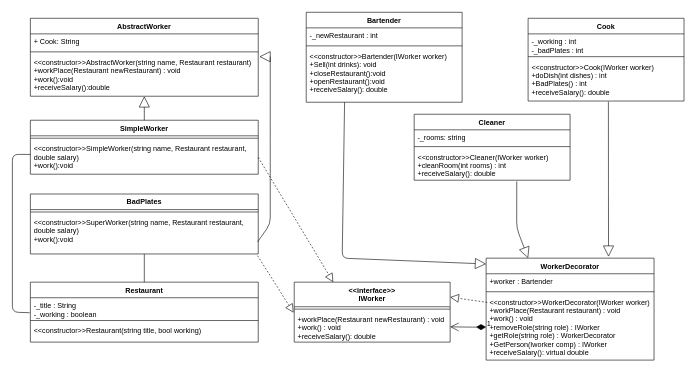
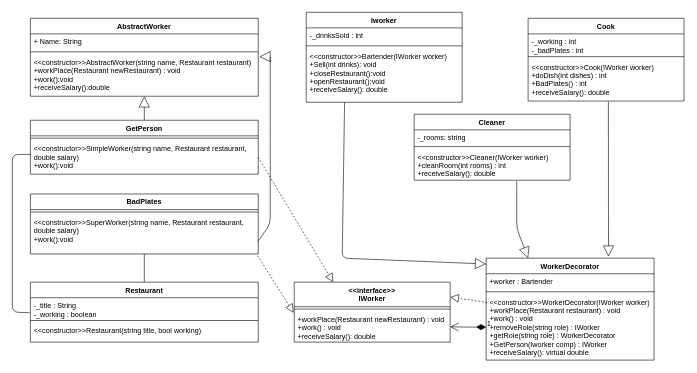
  <mxCell id="0" />
  <mxCell id="1" parent="0" />
  <mxCell id="2" value="AbstractWorker" style="swimlane;fontStyle=1;align=center;verticalAlign=top;childLayout=stackLayout;horizontal=1;startSize=26;horizontalStack=0;resizeParent=1;resizeParentMax=0;resizeLast=0;collapsible=1;marginBottom=0;" parent="1" vertex="1"><mxGeometry x="50" y="30" width="380" height="130" as="geometry" /></mxCell>
- <mxCell id="3" value="+ Cook: String" style="text;strokeColor=none;fillColor=none;align=left;verticalAlign=top;spacingLeft=4;spacingRight=4;overflow=hidden;rotatable=0;points=[[0,0.5],[1,0.5]];portConstraint=eastwest;" parent="2" vertex="1"><mxGeometry y="26" width="380" height="26" as="geometry" /></mxCell>
+ <mxCell id="3" value="+ Name: String" style="text;strokeColor=none;fillColor=none;align=left;verticalAlign=top;spacingLeft=4;spacingRight=4;overflow=hidden;rotatable=0;points=[[0,0.5],[1,0.5]];portConstraint=eastwest;" parent="2" vertex="1"><mxGeometry y="26" width="380" height="26" as="geometry" /></mxCell>
  <mxCell id="4" value="" style="line;strokeWidth=1;fillColor=none;align=left;verticalAlign=middle;spacingTop=-1;spacingLeft=3;spacingRight=3;rotatable=0;labelPosition=right;points=[];portConstraint=eastwest;" parent="2" vertex="1"><mxGeometry y="52" width="380" height="8" as="geometry" /></mxCell>
  <mxCell id="5" value="&lt;&lt;constructor&gt;&gt;AbstractWorker(string name, Restaurant restaurant)&#10;+workPlace(Restaurant newRestaurant) : void&#10;+work():void&#10;+receiveSalary():double" style="text;strokeColor=none;fillColor=none;align=left;verticalAlign=top;spacingLeft=4;spacingRight=4;overflow=hidden;rotatable=0;points=[[0,0.5],[1,0.5]];portConstraint=eastwest;" parent="2" vertex="1"><mxGeometry y="60" width="380" height="70" as="geometry" /></mxCell>
- <mxCell id="6" value="SimpleWorker" style="swimlane;fontStyle=1;align=center;verticalAlign=top;childLayout=stackLayout;horizontal=1;startSize=26;horizontalStack=0;resizeParent=1;resizeParentMax=0;resizeLast=0;collapsible=1;marginBottom=0;" parent="1" vertex="1"><mxGeometry x="50" y="200" width="380" height="90" as="geometry" /></mxCell>
+ <mxCell id="6" value="GetPerson" style="swimlane;fontStyle=1;align=center;verticalAlign=top;childLayout=stackLayout;horizontal=1;startSize=26;horizontalStack=0;resizeParent=1;resizeParentMax=0;resizeLast=0;collapsible=1;marginBottom=0;" parent="1" vertex="1"><mxGeometry x="50" y="200" width="380" height="90" as="geometry" /></mxCell>
  <mxCell id="7" value="" style="line;strokeWidth=1;fillColor=none;align=left;verticalAlign=middle;spacingTop=-1;spacingLeft=3;spacingRight=3;rotatable=0;labelPosition=right;points=[];portConstraint=eastwest;" parent="6" vertex="1"><mxGeometry y="26" width="380" height="8" as="geometry" /></mxCell>
  <mxCell id="8" value="&lt;&lt;constructor&gt;&gt;SimpleWorker(string name, Restaurant restaurant,&#10;double salary)&#10;+work():void" style="text;strokeColor=none;fillColor=none;align=left;verticalAlign=top;spacingLeft=4;spacingRight=4;overflow=hidden;rotatable=0;points=[[0,0.5],[1,0.5]];portConstraint=eastwest;" parent="6" vertex="1"><mxGeometry y="34" width="380" height="56" as="geometry" /></mxCell>
  <mxCell id="9" value="BadPlates" style="swimlane;fontStyle=1;align=center;verticalAlign=top;childLayout=stackLayout;horizontal=1;startSize=26;horizontalStack=0;resizeParent=1;resizeParentMax=0;resizeLast=0;collapsible=1;marginBottom=0;" parent="1" vertex="1"><mxGeometry x="50" y="323" width="380" height="100" as="geometry" /></mxCell>
  <mxCell id="10" value="" style="line;strokeWidth=1;fillColor=none;align=left;verticalAlign=middle;spacingTop=-1;spacingLeft=3;spacingRight=3;rotatable=0;labelPosition=right;points=[];portConstraint=eastwest;" parent="9" vertex="1"><mxGeometry y="26" width="380" height="8" as="geometry" /></mxCell>
  <mxCell id="11" value="&lt;&lt;constructor&gt;&gt;SuperWorker(string name, Restaurant restaurant,&#10;double salary)&#10;+work():void" style="text;strokeColor=none;fillColor=none;align=left;verticalAlign=top;spacingLeft=4;spacingRight=4;overflow=hidden;rotatable=0;points=[[0,0.5],[1,0.5]];portConstraint=eastwest;" parent="9" vertex="1"><mxGeometry y="34" width="380" height="66" as="geometry" /></mxCell>
  <mxCell id="12" value="Restaurant" style="swimlane;fontStyle=1;align=center;verticalAlign=top;childLayout=stackLayout;horizontal=1;startSize=26;horizontalStack=0;resizeParent=1;resizeParentMax=0;resizeLast=0;collapsible=1;marginBottom=0;" parent="1" vertex="1"><mxGeometry x="50" y="470" width="380" height="100" as="geometry" /></mxCell>
  <mxCell id="13" value="-_title : String&#10;-_working : boolean" style="text;strokeColor=none;fillColor=none;align=left;verticalAlign=top;spacingLeft=4;spacingRight=4;overflow=hidden;rotatable=0;points=[[0,0.5],[1,0.5]];portConstraint=eastwest;" parent="12" vertex="1"><mxGeometry y="26" width="380" height="34" as="geometry" /></mxCell>
  <mxCell id="14" value="" style="line;strokeWidth=1;fillColor=none;align=left;verticalAlign=middle;spacingTop=-1;spacingLeft=3;spacingRight=3;rotatable=0;labelPosition=right;points=[];portConstraint=eastwest;" parent="12" vertex="1"><mxGeometry y="60" width="380" height="8" as="geometry" /></mxCell>
  <mxCell id="15" value="&lt;&lt;constructor&gt;&gt;Restaurant(string title, bool working)" style="text;strokeColor=none;fillColor=none;align=left;verticalAlign=top;spacingLeft=4;spacingRight=4;overflow=hidden;rotatable=0;points=[[0,0.5],[1,0.5]];portConstraint=eastwest;" parent="12" vertex="1"><mxGeometry y="68" width="380" height="32" as="geometry" /></mxCell>
  <mxCell id="16" value="" style="endArrow=block;endSize=16;endFill=0;html=1;exitX=0.5;exitY=0;exitDx=0;exitDy=0;" parent="1" source="6" target="5" edge="1"><mxGeometry width="160" relative="1" as="geometry"><mxPoint x="180" y="590" as="sourcePoint" /><mxPoint x="20" y="590" as="targetPoint" /></mxGeometry></mxCell>
- <mxCell id="17" value="Bartender" style="swimlane;fontStyle=1;align=center;verticalAlign=top;childLayout=stackLayout;horizontal=1;startSize=26;horizontalStack=0;resizeParent=1;resizeParentMax=0;resizeLast=0;collapsible=1;marginBottom=0;" parent="1" vertex="1"><mxGeometry x="510" y="20" width="260" height="150" as="geometry" /></mxCell>
- <mxCell id="18" value="-_newRestaurant : int" style="text;strokeColor=none;fillColor=none;align=left;verticalAlign=top;spacingLeft=4;spacingRight=4;overflow=hidden;rotatable=0;points=[[0,0.5],[1,0.5]];portConstraint=eastwest;" parent="17" vertex="1"><mxGeometry y="26" width="260" height="26" as="geometry" /></mxCell>
+ <mxCell id="17" value="Iworker" style="swimlane;fontStyle=1;align=center;verticalAlign=top;childLayout=stackLayout;horizontal=1;startSize=26;horizontalStack=0;resizeParent=1;resizeParentMax=0;resizeLast=0;collapsible=1;marginBottom=0;" parent="1" vertex="1"><mxGeometry x="510" y="20" width="260" height="150" as="geometry" /></mxCell>
+ <mxCell id="18" value="-_drinksSold : int" style="text;strokeColor=none;fillColor=none;align=left;verticalAlign=top;spacingLeft=4;spacingRight=4;overflow=hidden;rotatable=0;points=[[0,0.5],[1,0.5]];portConstraint=eastwest;" parent="17" vertex="1"><mxGeometry y="26" width="260" height="26" as="geometry" /></mxCell>
  <mxCell id="19" value="" style="line;strokeWidth=1;fillColor=none;align=left;verticalAlign=middle;spacingTop=-1;spacingLeft=3;spacingRight=3;rotatable=0;labelPosition=right;points=[];portConstraint=eastwest;" parent="17" vertex="1"><mxGeometry y="52" width="260" height="8" as="geometry" /></mxCell>
  <mxCell id="20" value="&lt;&lt;constructor&gt;&gt;Bartender(IWorker worker)&#10;+Sell(int drinks): void&#10;+closeRestaurant():void&#10;+openRestaurant():void&#10;+receiveSalary(): double" style="text;strokeColor=none;fillColor=none;align=left;verticalAlign=top;spacingLeft=4;spacingRight=4;overflow=hidden;rotatable=0;points=[[0,0.5],[1,0.5]];portConstraint=eastwest;" parent="17" vertex="1"><mxGeometry y="60" width="260" height="90" as="geometry" /></mxCell>
  <mxCell id="21" value="Cook" style="swimlane;fontStyle=1;align=center;verticalAlign=top;childLayout=stackLayout;horizontal=1;startSize=26;horizontalStack=0;resizeParent=1;resizeParentMax=0;resizeLast=0;collapsible=1;marginBottom=0;" parent="1" vertex="1"><mxGeometry x="880" y="30" width="260" height="138" as="geometry" /></mxCell>
  <mxCell id="22" value="-_working : int&#10;-_badPlates : int" style="text;strokeColor=none;fillColor=none;align=left;verticalAlign=top;spacingLeft=4;spacingRight=4;overflow=hidden;rotatable=0;points=[[0,0.5],[1,0.5]];portConstraint=eastwest;" parent="21" vertex="1"><mxGeometry y="26" width="260" height="34" as="geometry" /></mxCell>
  <mxCell id="23" value="" style="line;strokeWidth=1;fillColor=none;align=left;verticalAlign=middle;spacingTop=-1;spacingLeft=3;spacingRight=3;rotatable=0;labelPosition=right;points=[];portConstraint=eastwest;" parent="21" vertex="1"><mxGeometry y="60" width="260" height="8" as="geometry" /></mxCell>
  <mxCell id="24" value="&lt;&lt;constructor&gt;&gt;Cook(IWorker worker)&#10;+doDish(int dishes) : int&#10;+BadPlates() : int&#10;+receiveSalary(): double" style="text;strokeColor=none;fillColor=none;align=left;verticalAlign=top;spacingLeft=4;spacingRight=4;overflow=hidden;rotatable=0;points=[[0,0.5],[1,0.5]];portConstraint=eastwest;" parent="21" vertex="1"><mxGeometry y="68" width="260" height="70" as="geometry" /></mxCell>
  <mxCell id="25" value="Cleaner" style="swimlane;fontStyle=1;align=center;verticalAlign=top;childLayout=stackLayout;horizontal=1;startSize=26;horizontalStack=0;resizeParent=1;resizeParentMax=0;resizeLast=0;collapsible=1;marginBottom=0;" parent="1" vertex="1"><mxGeometry x="690" y="190" width="260" height="110" as="geometry" /></mxCell>
  <mxCell id="26" value="-_rooms: string" style="text;strokeColor=none;fillColor=none;align=left;verticalAlign=top;spacingLeft=4;spacingRight=4;overflow=hidden;rotatable=0;points=[[0,0.5],[1,0.5]];portConstraint=eastwest;" parent="25" vertex="1"><mxGeometry y="26" width="260" height="24" as="geometry" /></mxCell>
  <mxCell id="27" value="" style="line;strokeWidth=1;fillColor=none;align=left;verticalAlign=middle;spacingTop=-1;spacingLeft=3;spacingRight=3;rotatable=0;labelPosition=right;points=[];portConstraint=eastwest;" parent="25" vertex="1"><mxGeometry y="50" width="260" height="8" as="geometry" /></mxCell>
  <mxCell id="28" value="&lt;&lt;constructor&gt;&gt;Cleaner(IWorker worker)&#10;+cleanRoom(int rooms) : int&#10;+receiveSalary(): double" style="text;strokeColor=none;fillColor=none;align=left;verticalAlign=top;spacingLeft=4;spacingRight=4;overflow=hidden;rotatable=0;points=[[0,0.5],[1,0.5]];portConstraint=eastwest;" parent="25" vertex="1"><mxGeometry y="58" width="260" height="52" as="geometry" /></mxCell>
  <mxCell id="29" value="WorkerDecorator" style="swimlane;fontStyle=1;align=center;verticalAlign=top;childLayout=stackLayout;horizontal=1;startSize=26;horizontalStack=0;resizeParent=1;resizeParentMax=0;resizeLast=0;collapsible=1;marginBottom=0;" parent="1" vertex="1"><mxGeometry x="810" y="430" width="280" height="170" as="geometry" /></mxCell>
  <mxCell id="30" value="+worker : Bartender" style="text;strokeColor=none;fillColor=none;align=left;verticalAlign=top;spacingLeft=4;spacingRight=4;overflow=hidden;rotatable=0;points=[[0,0.5],[1,0.5]];portConstraint=eastwest;" parent="29" vertex="1"><mxGeometry y="26" width="280" height="26" as="geometry" /></mxCell>
  <mxCell id="31" value="" style="line;strokeWidth=1;fillColor=none;align=left;verticalAlign=middle;spacingTop=-1;spacingLeft=3;spacingRight=3;rotatable=0;labelPosition=right;points=[];portConstraint=eastwest;" parent="29" vertex="1"><mxGeometry y="52" width="280" height="8" as="geometry" /></mxCell>
  <mxCell id="32" value="&lt;&lt;constructor&gt;&gt;WorkerDecorator(IWorker worker)&#10;+workPlace(Restaurant restaurant) : void&#10;+work() : void&#10;+removeRole(string role) : IWorker&#10;+getRole(string role) : WorkerDecorator&#10;+GetPerson(Iworker comp) : IWorker&#10;+receiveSalary(): virtual double" style="text;strokeColor=none;fillColor=none;align=left;verticalAlign=top;spacingLeft=4;spacingRight=4;overflow=hidden;rotatable=0;points=[[0,0.5],[1,0.5]];portConstraint=eastwest;" parent="29" vertex="1"><mxGeometry y="60" width="280" height="110" as="geometry" /></mxCell>
  <mxCell id="33" value="&lt;&lt;interface&gt;&gt;&#10;IWorker&#10;" style="swimlane;fontStyle=1;align=center;verticalAlign=top;childLayout=stackLayout;horizontal=1;startSize=41;horizontalStack=0;resizeParent=1;resizeParentMax=0;resizeLast=0;collapsible=1;marginBottom=0;" parent="1" vertex="1"><mxGeometry x="490" y="470" width="260" height="100" as="geometry" /></mxCell>
  <mxCell id="34" value="" style="line;strokeWidth=1;fillColor=none;align=left;verticalAlign=middle;spacingTop=-1;spacingLeft=3;spacingRight=3;rotatable=0;labelPosition=right;points=[];portConstraint=eastwest;" parent="33" vertex="1"><mxGeometry y="41" width="260" height="8" as="geometry" /></mxCell>
  <mxCell id="35" value="+workPlace(Restaurant newRestaurant) : void&#10;+work() : void&#10;+receiveSalary(): double" style="text;strokeColor=none;fillColor=none;align=left;verticalAlign=top;spacingLeft=4;spacingRight=4;overflow=hidden;rotatable=0;points=[[0,0.5],[1,0.5]];portConstraint=eastwest;" parent="33" vertex="1"><mxGeometry y="49" width="260" height="51" as="geometry" /></mxCell>
  <mxCell id="36" value="" style="endArrow=block;endSize=16;endFill=0;html=1;entryX=0;entryY=0.057;entryDx=0;entryDy=0;exitX=0.246;exitY=1;exitDx=0;exitDy=0;exitPerimeter=0;entryPerimeter=0;" parent="1" source="20" target="29" edge="1"><mxGeometry width="160" relative="1" as="geometry"><mxPoint x="600" y="283" as="sourcePoint" /><mxPoint x="600" y="323" as="targetPoint" /><Array as="points"><mxPoint x="570" y="430" /></Array></mxGeometry></mxCell>
  <mxCell id="37" value="" style="endArrow=block;endSize=16;endFill=0;html=1;entryX=0.25;entryY=0;entryDx=0;entryDy=0;exitX=0.658;exitY=1.038;exitDx=0;exitDy=0;exitPerimeter=0;" parent="1" source="28" target="29" edge="1"><mxGeometry width="160" relative="1" as="geometry"><mxPoint x="583.96" y="170" as="sourcePoint" /><mxPoint x="820" y="447.98" as="targetPoint" /><Array as="points"><mxPoint x="861" y="380" /></Array></mxGeometry></mxCell>
  <mxCell id="38" value="" style="endArrow=block;endSize=16;endFill=0;html=1;entryX=0.729;entryY=-0.014;entryDx=0;entryDy=0;exitX=0.515;exitY=1.014;exitDx=0;exitDy=0;exitPerimeter=0;entryPerimeter=0;" parent="1" source="24" target="29" edge="1"><mxGeometry width="160" relative="1" as="geometry"><mxPoint x="871.08" y="311.976" as="sourcePoint" /><mxPoint x="890" y="440" as="targetPoint" /><Array as="points"><mxPoint x="1014" y="310" /></Array></mxGeometry></mxCell>
  <mxCell id="39" value="" style="endArrow=block;dashed=1;endFill=0;endSize=12;html=1;exitX=0.997;exitY=1.045;exitDx=0;exitDy=0;exitPerimeter=0;entryX=-0.004;entryY=0.039;entryDx=0;entryDy=0;entryPerimeter=0;" parent="1" source="11" target="35" edge="1"><mxGeometry width="160" relative="1" as="geometry"><mxPoint x="20" y="590" as="sourcePoint" /><mxPoint x="180" y="590" as="targetPoint" /></mxGeometry></mxCell>
  <mxCell id="40" value="" style="endArrow=block;dashed=1;endFill=0;endSize=12;html=1;exitX=1;exitY=0.5;exitDx=0;exitDy=0;entryX=0.25;entryY=0;entryDx=0;entryDy=0;" parent="1" source="8" target="33" edge="1"><mxGeometry width="160" relative="1" as="geometry"><mxPoint x="430.88" y="411.988" as="sourcePoint" /><mxPoint x="498.96" y="530.989" as="targetPoint" /></mxGeometry></mxCell>
  <mxCell id="41" value="" style="endArrow=block;dashed=1;endFill=0;endSize=12;html=1;exitX=0.007;exitY=0.125;exitDx=0;exitDy=0;entryX=1;entryY=0.25;entryDx=0;entryDy=0;exitPerimeter=0;" parent="1" source="32" target="33" edge="1"><mxGeometry width="160" relative="1" as="geometry"><mxPoint x="440" y="267" as="sourcePoint" /><mxPoint x="565" y="480" as="targetPoint" /></mxGeometry></mxCell>
  <mxCell id="42" value="1" style="endArrow=open;html=1;endSize=12;startArrow=diamondThin;startSize=14;startFill=1;edgeStyle=orthogonalEdgeStyle;align=left;verticalAlign=bottom;exitX=0;exitY=0.5;exitDx=0;exitDy=0;entryX=1;entryY=0.5;entryDx=0;entryDy=0;" parent="1" source="32" target="35" edge="1"><mxGeometry x="-1" y="3" relative="1" as="geometry"><mxPoint x="201" y="412" as="sourcePoint" /><mxPoint x="250" y="480" as="targetPoint" /></mxGeometry></mxCell>
  <mxCell id="43" value="" style="endArrow=block;endSize=16;endFill=0;html=1;entryX=1.005;entryY=0.057;entryDx=0;entryDy=0;exitX=0.997;exitY=0.696;exitDx=0;exitDy=0;exitPerimeter=0;entryPerimeter=0;" parent="1" source="11" target="5" edge="1"><mxGeometry width="160" relative="1" as="geometry"><mxPoint x="460" y="200" as="sourcePoint" /><mxPoint x="460" y="160" as="targetPoint" /><Array as="points"><mxPoint x="450" y="373" /><mxPoint x="450" y="220" /><mxPoint x="450" y="94" /></Array></mxGeometry></mxCell>
  <mxCell id="44" value="" style="endArrow=none;html=1;exitX=0.5;exitY=0;exitDx=0;exitDy=0;" parent="1" edge="1" target="11"><mxGeometry width="50" height="50" relative="1" as="geometry"><mxPoint x="240" y="470" as="sourcePoint" /><mxPoint x="239" y="430" as="targetPoint" /></mxGeometry></mxCell>
  <mxCell id="45" value="" style="endArrow=none;html=1;exitX=-0.003;exitY=0.735;exitDx=0;exitDy=0;exitPerimeter=0;entryX=0;entryY=0.5;entryDx=0;entryDy=0;" parent="1" edge="1"><mxGeometry width="50" height="50" relative="1" as="geometry"><mxPoint x="48.86" y="520.99" as="sourcePoint" /><mxPoint x="50" y="257" as="targetPoint" /><Array as="points"><mxPoint x="20" y="520" /><mxPoint x="20" y="257" /></Array></mxGeometry></mxCell>
